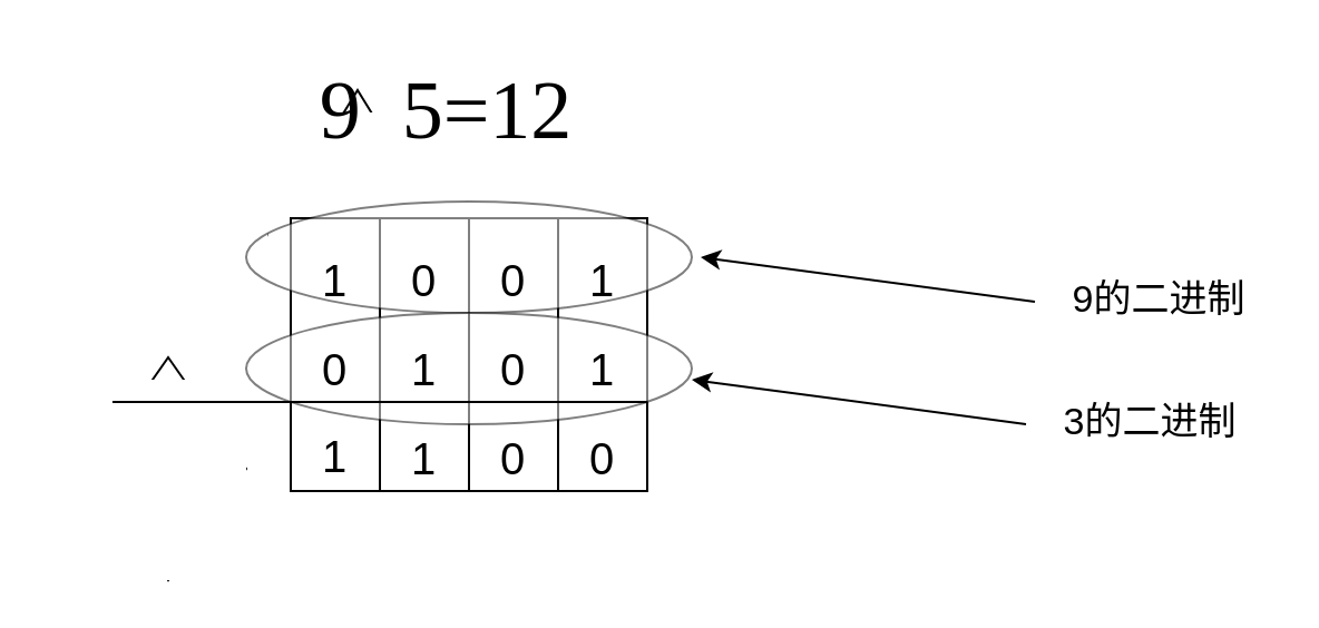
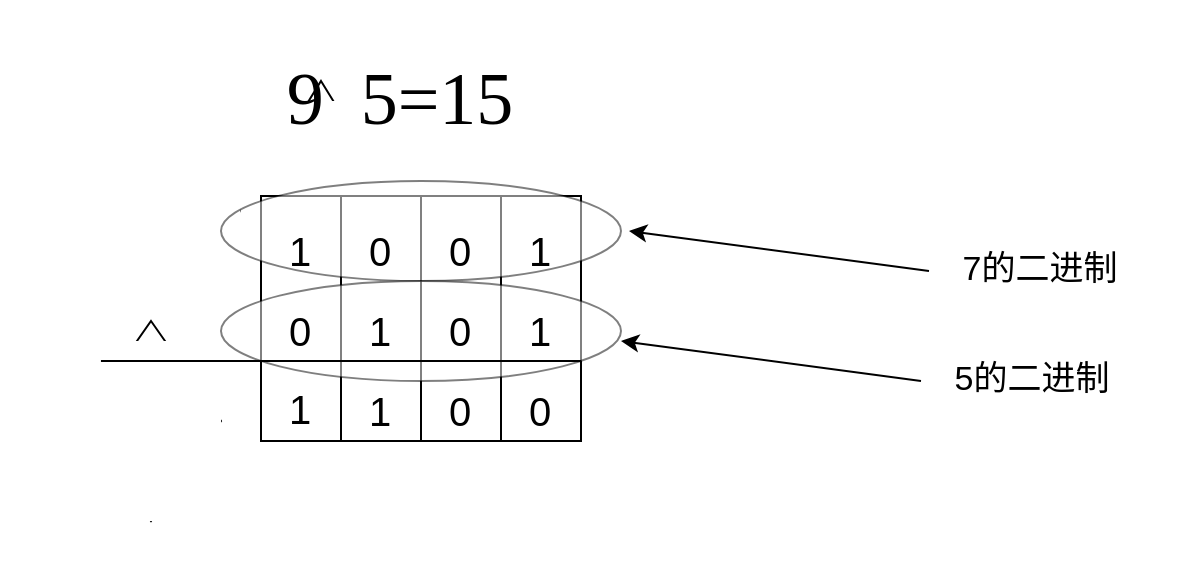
  <mxCell id="0" />
  <mxCell id="1" parent="0" />
  <mxCell id="2" value="" style="rhombus;whiteSpace=wrap;html=1;" vertex="1" parent="1"><mxGeometry x="120" y="40" width="80" height="130" as="geometry" /></mxCell>
  <mxCell id="3" value="" style="whiteSpace=wrap;html=1;aspect=fixed;strokeColor=none;" vertex="1" parent="1"><mxGeometry x="120" y="50" width="80" height="80" as="geometry" /></mxCell>
  <mxCell id="4" value="" style="rounded=0;whiteSpace=wrap;html=1;" vertex="1" parent="1"><mxGeometry x="250" y="97.5" width="40" height="122.5" as="geometry" /></mxCell>
  <mxCell id="5" value="" style="rounded=0;whiteSpace=wrap;html=1;" vertex="1" parent="1"><mxGeometry x="210" y="97.5" width="40" height="122.5" as="geometry" /></mxCell>
  <mxCell id="6" value="" style="rounded=0;whiteSpace=wrap;html=1;" vertex="1" parent="1"><mxGeometry x="170" y="97.5" width="40" height="122.5" as="geometry" /></mxCell>
  <mxCell id="7" value="" style="rounded=0;whiteSpace=wrap;html=1;" vertex="1" parent="1"><mxGeometry x="130" y="97.5" width="40" height="122.5" as="geometry" /></mxCell>
  <mxCell id="8" value="" style="ellipse;whiteSpace=wrap;html=1;opacity=50;" vertex="1" parent="1"><mxGeometry x="110" y="90" width="200" height="50" as="geometry" /></mxCell>
- <mxCell id="9" value="&lt;font face=&quot;Verdana&quot; style=&quot;font-size: 37px;&quot;&gt;9&amp;nbsp; 5=12&lt;/font&gt;" style="text;strokeColor=none;align=center;fillColor=none;html=1;verticalAlign=middle;whiteSpace=wrap;rounded=0;" vertex="1" parent="1"><mxGeometry x="120" y="20" width="160" height="60" as="geometry" /></mxCell>
+ <mxCell id="9" value="&lt;font face=&quot;Verdana&quot; style=&quot;font-size: 37px;&quot;&gt;9&amp;nbsp; 5=15&lt;/font&gt;" style="text;strokeColor=none;align=center;fillColor=none;html=1;verticalAlign=middle;whiteSpace=wrap;rounded=0;" vertex="1" parent="1"><mxGeometry x="120" y="20" width="160" height="60" as="geometry" /></mxCell>
  <mxCell id="10" value="&lt;font style=&quot;font-size: 20px;&quot;&gt;1&lt;/font&gt;" style="text;strokeColor=none;align=center;fillColor=none;html=1;verticalAlign=middle;whiteSpace=wrap;rounded=0;" vertex="1" parent="1"><mxGeometry x="120" y="110" width="60" height="30" as="geometry" /></mxCell>
  <mxCell id="11" value="&lt;font style=&quot;font-size: 20px;&quot;&gt;1&lt;/font&gt;" style="text;strokeColor=none;align=center;fillColor=none;html=1;verticalAlign=middle;whiteSpace=wrap;rounded=0;" vertex="1" parent="1"><mxGeometry x="240" y="110" width="60" height="30" as="geometry" /></mxCell>
  <mxCell id="12" value="&lt;font style=&quot;font-size: 20px;&quot;&gt;0&lt;/font&gt;" style="text;strokeColor=none;align=center;fillColor=none;html=1;verticalAlign=middle;whiteSpace=wrap;rounded=0;" vertex="1" parent="1"><mxGeometry x="160" y="110" width="60" height="30" as="geometry" /></mxCell>
  <mxCell id="13" value="&lt;font style=&quot;font-size: 20px;&quot;&gt;0&lt;/font&gt;" style="text;strokeColor=none;align=center;fillColor=none;html=1;verticalAlign=middle;whiteSpace=wrap;rounded=0;" vertex="1" parent="1"><mxGeometry x="200" y="110" width="60" height="30" as="geometry" /></mxCell>
  <mxCell id="14" value="" style="ellipse;whiteSpace=wrap;html=1;opacity=50;" vertex="1" parent="1"><mxGeometry x="110" y="140" width="200" height="50" as="geometry" /></mxCell>
  <mxCell id="15" value="&lt;font style=&quot;font-size: 20px;&quot;&gt;0&lt;/font&gt;" style="text;strokeColor=none;align=center;fillColor=none;html=1;verticalAlign=middle;whiteSpace=wrap;rounded=0;" vertex="1" parent="1"><mxGeometry x="120" y="150" width="60" height="30" as="geometry" /></mxCell>
  <mxCell id="16" value="&lt;span style=&quot;font-size: 20px;&quot;&gt;1&lt;/span&gt;" style="text;strokeColor=none;align=center;fillColor=none;html=1;verticalAlign=middle;whiteSpace=wrap;rounded=0;" vertex="1" parent="1"><mxGeometry x="160" y="150" width="60" height="30" as="geometry" /></mxCell>
  <mxCell id="17" value="&lt;font style=&quot;font-size: 20px;&quot;&gt;0&lt;/font&gt;" style="text;strokeColor=none;align=center;fillColor=none;html=1;verticalAlign=middle;whiteSpace=wrap;rounded=0;" vertex="1" parent="1"><mxGeometry x="200" y="150" width="60" height="30" as="geometry" /></mxCell>
  <mxCell id="18" value="&lt;font style=&quot;font-size: 20px;&quot;&gt;1&lt;/font&gt;" style="text;strokeColor=none;align=center;fillColor=none;html=1;verticalAlign=middle;whiteSpace=wrap;rounded=0;" vertex="1" parent="1"><mxGeometry x="240" y="150" width="60" height="30" as="geometry" /></mxCell>
  <mxCell id="19" value="&lt;font style=&quot;font-size: 20px;&quot;&gt;1&lt;/font&gt;" style="text;strokeColor=none;align=center;fillColor=none;html=1;verticalAlign=middle;whiteSpace=wrap;rounded=0;" vertex="1" parent="1"><mxGeometry x="120" y="189" width="60" height="30" as="geometry" /></mxCell>
  <mxCell id="20" value="&lt;font style=&quot;font-size: 20px;&quot;&gt;1&lt;/font&gt;" style="text;strokeColor=none;align=center;fillColor=none;html=1;verticalAlign=middle;whiteSpace=wrap;rounded=0;" vertex="1" parent="1"><mxGeometry x="160" y="190" width="60" height="30" as="geometry" /></mxCell>
  <mxCell id="21" value="&lt;font style=&quot;font-size: 20px;&quot;&gt;0&lt;/font&gt;" style="text;strokeColor=none;align=center;fillColor=none;html=1;verticalAlign=middle;whiteSpace=wrap;rounded=0;" vertex="1" parent="1"><mxGeometry x="200" y="190" width="60" height="30" as="geometry" /></mxCell>
  <mxCell id="22" value="&lt;font style=&quot;font-size: 20px;&quot;&gt;0&lt;/font&gt;" style="text;strokeColor=none;align=center;fillColor=none;html=1;verticalAlign=middle;whiteSpace=wrap;rounded=0;" vertex="1" parent="1"><mxGeometry x="240" y="190" width="60" height="30" as="geometry" /></mxCell>
  <mxCell id="23" value="" style="endArrow=classic;html=1;rounded=0;" edge="1" parent="1"><mxGeometry width="50" height="50" relative="1" as="geometry"><mxPoint x="464" y="135" as="sourcePoint" /><mxPoint x="314" y="115" as="targetPoint" /></mxGeometry></mxCell>
- <mxCell id="24" value="&lt;font style=&quot;font-size: 17px;&quot;&gt;9的二进制&lt;/font&gt;" style="text;strokeColor=none;align=center;fillColor=none;html=1;verticalAlign=middle;whiteSpace=wrap;rounded=0;" vertex="1" parent="1"><mxGeometry x="470" y="120" width="100" height="30" as="geometry" /></mxCell>
+ <mxCell id="24" value="&lt;font style=&quot;font-size: 17px;&quot;&gt;7的二进制&lt;/font&gt;" style="text;strokeColor=none;align=center;fillColor=none;html=1;verticalAlign=middle;whiteSpace=wrap;rounded=0;" vertex="1" parent="1"><mxGeometry x="470" y="120" width="100" height="30" as="geometry" /></mxCell>
  <mxCell id="25" value="" style="endArrow=classic;html=1;rounded=0;" edge="1" parent="1"><mxGeometry width="50" height="50" relative="1" as="geometry"><mxPoint x="460" y="190" as="sourcePoint" /><mxPoint x="310" y="170" as="targetPoint" /></mxGeometry></mxCell>
- <mxCell id="26" value="&lt;font style=&quot;font-size: 17px;&quot;&gt;3的二进制&lt;/font&gt;" style="text;strokeColor=none;align=center;fillColor=none;html=1;verticalAlign=middle;whiteSpace=wrap;rounded=0;" vertex="1" parent="1"><mxGeometry x="466" y="175" width="100" height="30" as="geometry" /></mxCell>
+ <mxCell id="26" value="&lt;font style=&quot;font-size: 17px;&quot;&gt;5的二进制&lt;/font&gt;" style="text;strokeColor=none;align=center;fillColor=none;html=1;verticalAlign=middle;whiteSpace=wrap;rounded=0;" vertex="1" parent="1"><mxGeometry x="466" y="175" width="100" height="30" as="geometry" /></mxCell>
  <mxCell id="27" value="" style="rhombus;whiteSpace=wrap;html=1;" vertex="1" parent="1"><mxGeometry x="40" y="160" width="70" height="100" as="geometry" /></mxCell>
  <mxCell id="28" value="" style="whiteSpace=wrap;html=1;aspect=fixed;strokeColor=none;" vertex="1" parent="1"><mxGeometry x="20" y="170" width="90" height="90" as="geometry" /></mxCell>
  <mxCell id="29" value="" style="endArrow=none;html=1;rounded=0;exitX=0.333;exitY=0.111;exitDx=0;exitDy=0;exitPerimeter=0;" edge="1" parent="1" source="28"><mxGeometry width="50" height="50" relative="1" as="geometry"><mxPoint x="90" y="180" as="sourcePoint" /><mxPoint x="290" y="180" as="targetPoint" /></mxGeometry></mxCell>
